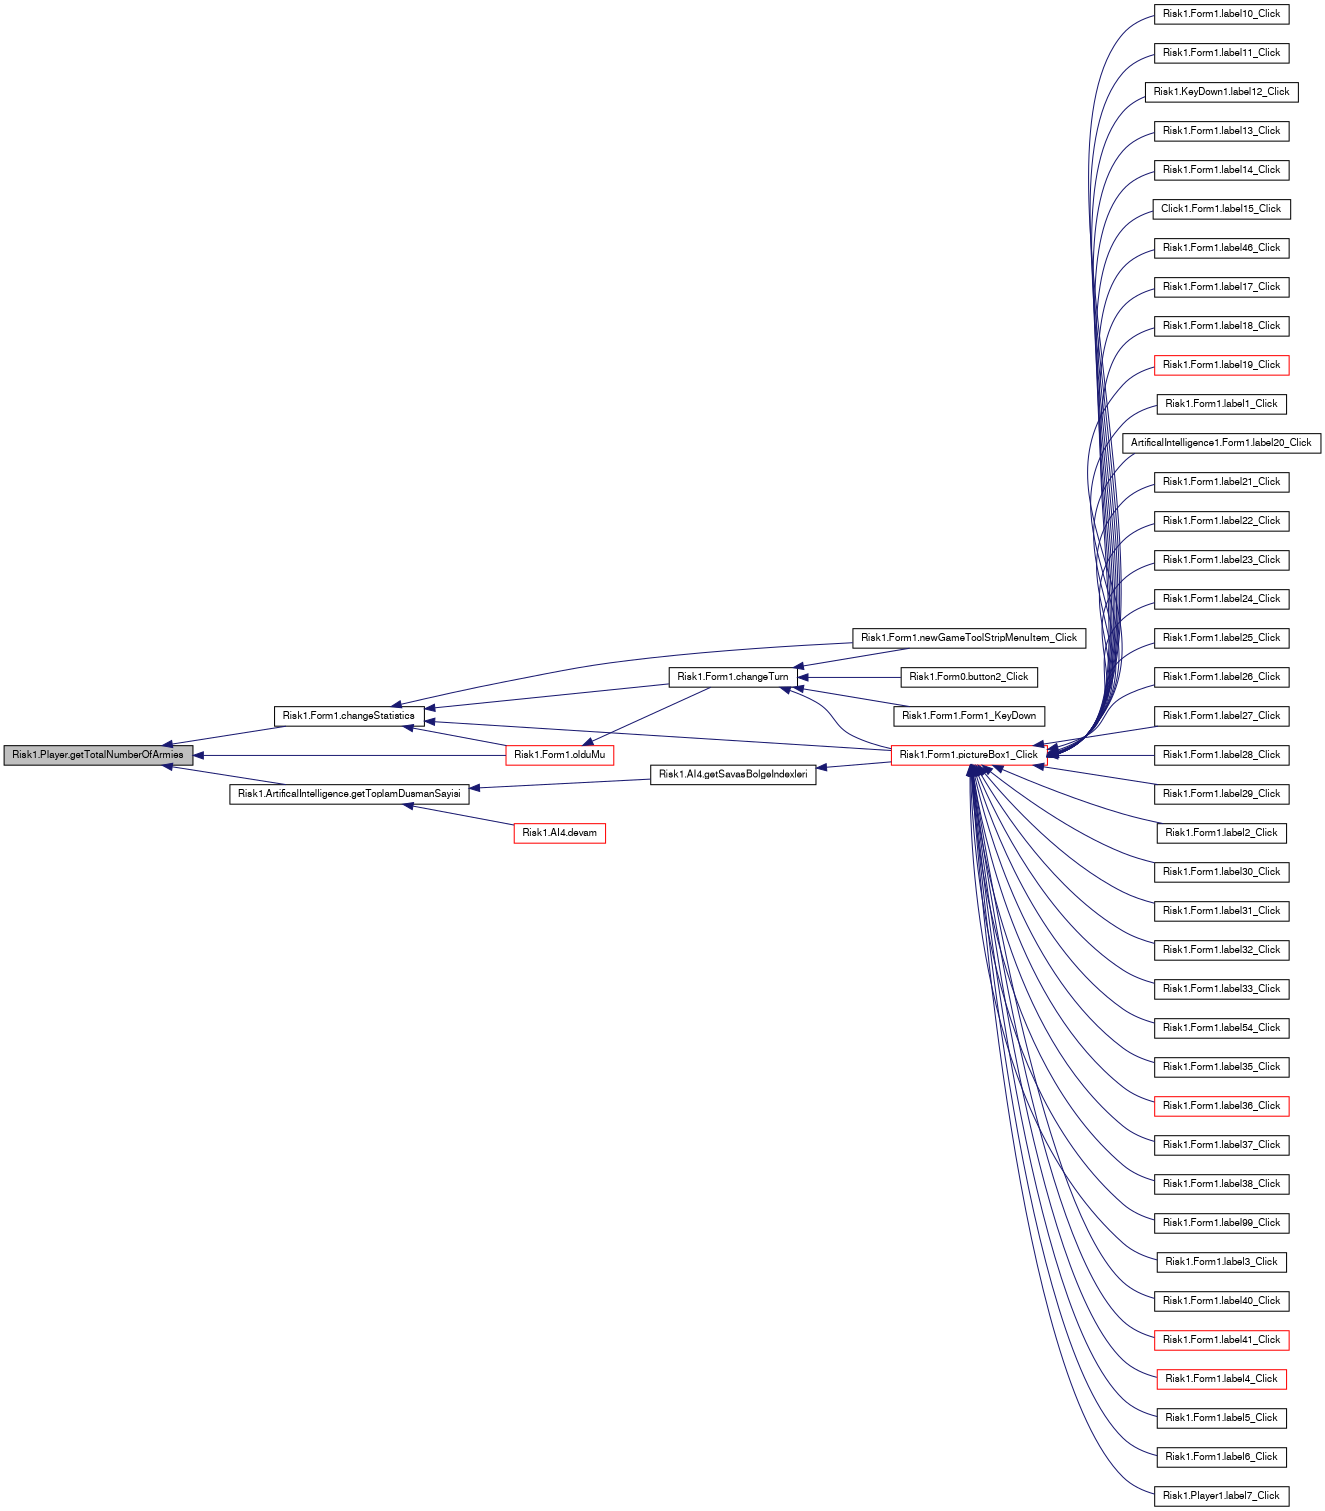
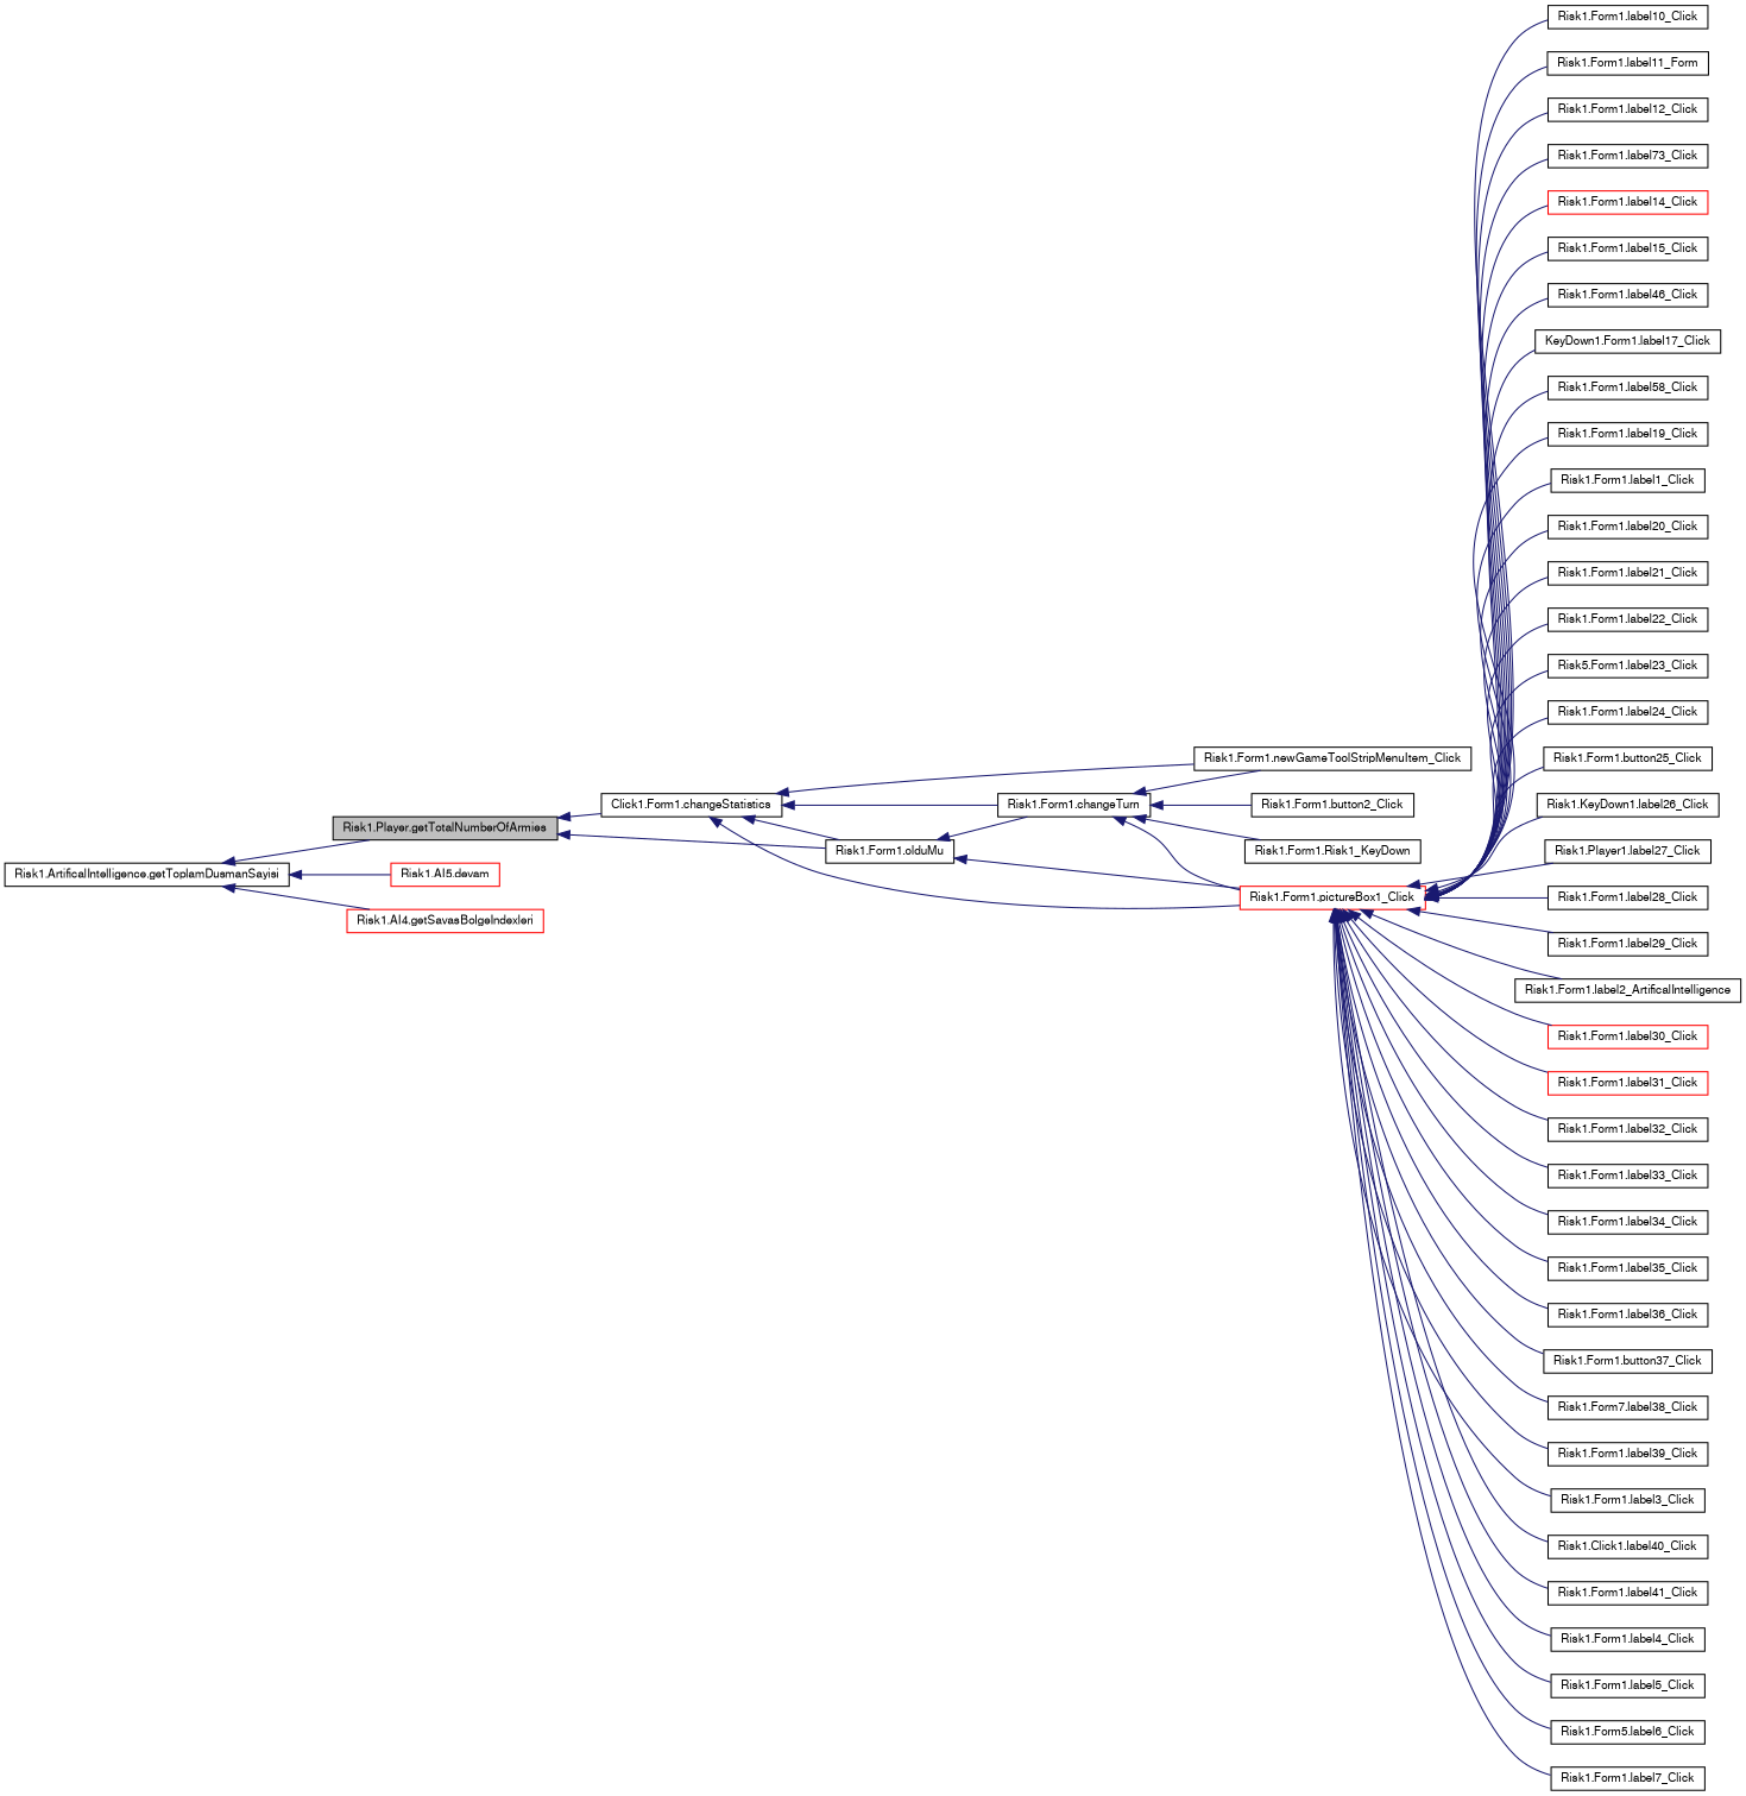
  digraph {
    rankdir=LR
    node [color=black fontname=FreeSans fontsize=10 shape=record]
    edge [color=midnightblue dir=back fontname=FreeSans fontsize=10 labelfontname=FreeSans labelfontsize=10 style=solid]
    n1 [fillcolor=grey75 fontcolor=black height=0.2 label="Risk1.Player.getTotalNumberOfArmies" style=filled width=0.4]
-   n2 [height=0.2 label="Risk1.Form1.changeStatistics" width=0.4]
-   n3 [color=red height=0.2 label="Risk1.Form1.olduMu" width=0.4]
+   n2 [height=0.2 label="Click1.Form1.changeStatistics" width=0.4]
+   n3 [height=0.2 label="Risk1.Form1.olduMu" width=0.4]
    n4 [height=0.2 label="Risk1.ArtificalIntelligence.getToplamDusmanSayisi" width=0.4]
    n5 [height=0.2 label="Risk1.Form1.changeTurn" width=0.4]
    n6 [height=0.2 label="Risk1.Form1.newGameToolStripMenuItem_Click" width=0.4]
    n7 [color=red height=0.2 label="Risk1.Form1.pictureBox1_Click" width=0.4]
-   n8 [color=red height=0.2 label="Risk1.AI4.devam" width=0.4]
-   n9 [height=0.2 label="Risk1.AI4.getSavasBolgeIndexleri" width=0.4]
-   n10 [height=0.2 label="Risk1.Form0.button2_Click" width=0.4]
-   n11 [height=0.2 label="Risk1.Form1.Form1_KeyDown" width=0.4]
+   n8 [color=red height=0.2 label="Risk1.AI5.devam" width=0.4]
+   n9 [color=red height=0.2 label="Risk1.AI4.getSavasBolgeIndexleri" width=0.4]
+   n10 [height=0.2 label="Risk1.Form1.button2_Click" width=0.4]
+   n11 [height=0.2 label="Risk1.Form1.Risk1_KeyDown" width=0.4]
    n12 [height=0.2 label="Risk1.Form1.label10_Click" width=0.4]
-   n13 [height=0.2 label="Risk1.Form1.label11_Click" width=0.4]
-   n14 [height=0.2 label="Risk1.KeyDown1.label12_Click" width=0.4]
-   n15 [height=0.2 label="Risk1.Form1.label13_Click" width=0.4]
-   n16 [height=0.2 label="Risk1.Form1.label14_Click" width=0.4]
-   n17 [height=0.2 label="Click1.Form1.label15_Click" width=0.4]
+   n13 [height=0.2 label="Risk1.Form1.label11_Form" width=0.4]
+   n14 [height=0.2 label="Risk1.Form1.label12_Click" width=0.4]
+   n15 [height=0.2 label="Risk1.Form1.label73_Click" width=0.4]
+   n16 [color=red height=0.2 label="Risk1.Form1.label14_Click" width=0.4]
+   n17 [height=0.2 label="Risk1.Form1.label15_Click" width=0.4]
    n18 [height=0.2 label="Risk1.Form1.label46_Click" width=0.4]
-   n19 [height=0.2 label="Risk1.Form1.label17_Click" width=0.4]
-   n20 [height=0.2 label="Risk1.Form1.label18_Click" width=0.4]
-   n21 [color=red height=0.2 label="Risk1.Form1.label19_Click" width=0.4]
+   n19 [height=0.2 label="KeyDown1.Form1.label17_Click" width=0.4]
+   n20 [height=0.2 label="Risk1.Form1.label58_Click" width=0.4]
+   n21 [height=0.2 label="Risk1.Form1.label19_Click" width=0.4]
    n22 [height=0.2 label="Risk1.Form1.label1_Click" width=0.4]
-   n23 [height=0.2 label="ArtificalIntelligence1.Form1.label20_Click" width=0.4]
+   n23 [height=0.2 label="Risk1.Form1.label20_Click" width=0.4]
    n24 [height=0.2 label="Risk1.Form1.label21_Click" width=0.4]
    n25 [height=0.2 label="Risk1.Form1.label22_Click" width=0.4]
-   n26 [height=0.2 label="Risk1.Form1.label23_Click" width=0.4]
+   n26 [height=0.2 label="Risk5.Form1.label23_Click" width=0.4]
    n27 [height=0.2 label="Risk1.Form1.label24_Click" width=0.4]
-   n28 [height=0.2 label="Risk1.Form1.label25_Click" width=0.4]
-   n29 [height=0.2 label="Risk1.Form1.label26_Click" width=0.4]
-   n30 [height=0.2 label="Risk1.Form1.label27_Click" width=0.4]
+   n28 [height=0.2 label="Risk1.Form1.button25_Click" width=0.4]
+   n29 [height=0.2 label="Risk1.KeyDown1.label26_Click" width=0.4]
+   n30 [height=0.2 label="Risk1.Player1.label27_Click" width=0.4]
    n31 [height=0.2 label="Risk1.Form1.label28_Click" width=0.4]
    n32 [height=0.2 label="Risk1.Form1.label29_Click" width=0.4]
-   n33 [height=0.2 label="Risk1.Form1.label2_Click" width=0.4]
-   n34 [height=0.2 label="Risk1.Form1.label30_Click" width=0.4]
-   n35 [height=0.2 label="Risk1.Form1.label31_Click" width=0.4]
+   n33 [height=0.2 label="Risk1.Form1.label2_ArtificalIntelligence" width=0.4]
+   n34 [color=red height=0.2 label="Risk1.Form1.label30_Click" width=0.4]
+   n35 [color=red height=0.2 label="Risk1.Form1.label31_Click" width=0.4]
    n36 [height=0.2 label="Risk1.Form1.label32_Click" width=0.4]
    n37 [height=0.2 label="Risk1.Form1.label33_Click" width=0.4]
-   n38 [height=0.2 label="Risk1.Form1.label54_Click" width=0.4]
+   n38 [height=0.2 label="Risk1.Form1.label34_Click" width=0.4]
    n39 [height=0.2 label="Risk1.Form1.label35_Click" width=0.4]
-   n40 [color=red height=0.2 label="Risk1.Form1.label36_Click" width=0.4]
-   n41 [height=0.2 label="Risk1.Form1.label37_Click" width=0.4]
-   n42 [height=0.2 label="Risk1.Form1.label38_Click" width=0.4]
-   n43 [height=0.2 label="Risk1.Form1.label99_Click" width=0.4]
+   n40 [height=0.2 label="Risk1.Form1.label36_Click" width=0.4]
+   n41 [height=0.2 label="Risk1.Form1.button37_Click" width=0.4]
+   n42 [height=0.2 label="Risk1.Form7.label38_Click" width=0.4]
+   n43 [height=0.2 label="Risk1.Form1.label39_Click" width=0.4]
    n44 [height=0.2 label="Risk1.Form1.label3_Click" width=0.4]
-   n45 [height=0.2 label="Risk1.Form1.label40_Click" width=0.4]
-   n46 [color=red height=0.2 label="Risk1.Form1.label41_Click" width=0.4]
-   n47 [color=red height=0.2 label="Risk1.Form1.label4_Click" width=0.4]
+   n45 [height=0.2 label="Risk1.Click1.label40_Click" width=0.4]
+   n46 [height=0.2 label="Risk1.Form1.label41_Click" width=0.4]
+   n47 [height=0.2 label="Risk1.Form1.label4_Click" width=0.4]
    n48 [height=0.2 label="Risk1.Form1.label5_Click" width=0.4]
-   n49 [height=0.2 label="Risk1.Form1.label6_Click" width=0.4]
-   n50 [height=0.2 label="Risk1.Player1.label7_Click" width=0.4]
+   n49 [height=0.2 label="Risk1.Form5.label6_Click" width=0.4]
+   n50 [height=0.2 label="Risk1.Form1.label7_Click" width=0.4]
    n1 -> n2
    n1 -> n3
-   n1 -> n4
+   n4 -> n1
    n2 -> n3
    n2 -> n5
    n2 -> n6
    n2 -> n7
    n3 -> n5
-   n9 -> n7
+   n3 -> n7
    n4 -> n8
    n4 -> n9
    n5 -> n6
    n5 -> n7
    n5 -> n10
    n5 -> n11
    n7 -> n12
    n7 -> n13
    n7 -> n14
    n7 -> n15
    n7 -> n16
    n7 -> n17
    n7 -> n18
    n7 -> n19
    n7 -> n20
    n7 -> n21
    n7 -> n22
    n7 -> n23
    n7 -> n24
    n7 -> n25
    n7 -> n26
    n7 -> n27
    n7 -> n28
    n7 -> n29
    n7 -> n30
    n7 -> n31
    n7 -> n32
    n7 -> n33
    n7 -> n34
    n7 -> n35
    n7 -> n36
    n7 -> n37
    n7 -> n38
    n7 -> n39
    n7 -> n40
    n7 -> n41
    n7 -> n42
    n7 -> n43
    n7 -> n44
    n7 -> n45
    n7 -> n46
    n7 -> n47
    n7 -> n48
    n7 -> n49
    n7 -> n50
  }
